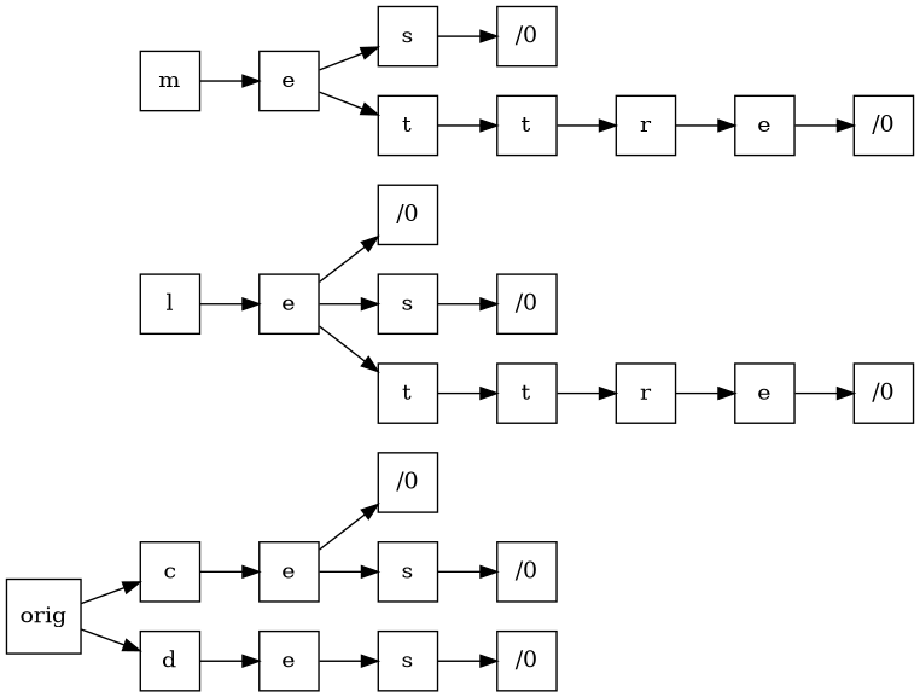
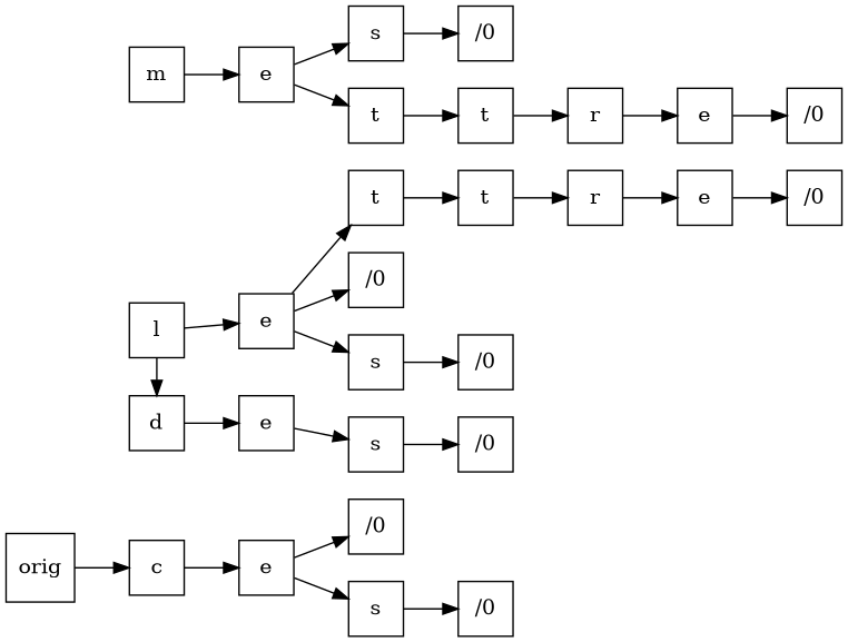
  digraph {
    rankdir=LR
    node [shape=square]
    n1 [label=c]
    n2 [label=d]
    n3 [label=l]
    n4 [label=m]
    n5 [label=s]
    n6 [label=t]
    n7 [label="/0"]
    n8 [label=s]
    n9 [label=t]
    n10 [label="/0"]
    n11 [label=s]
    n12 [label=e]
    n13 [label=e]
    n14 [label=e]
    n15 [label=e]
    n16 [label="/0"]
    n17 [label=t]
    n18 [label="/0"]
    n19 [label=t]
    n20 [label="/0"]
    n21 [label=orig]
    n22 [label=s]
    n23 [label=r]
    n24 [label=e]
    n25 [label="/0"]
    n26 [label=r]
    n27 [label=e]
    n28 [label="/0"]
    n29 [label="/0"]
    subgraph sub_1 {
      rank=same
      n1
      n2
    }
    subgraph sub_2 {
      rank=same
      n2
      n3
    }
    subgraph sub_3 {
      rank=same
      n3
      n4
    }
    subgraph sub_4 {
      rank=same
      n5
      n6
    }
    subgraph sub_5 {
      rank=same
      n7
      n8
    }
    subgraph sub_6 {
      rank=same
      n8
      n9
    }
    subgraph sub_7 {
      rank=same
      n10
      n11
    }
    n1 -> n12
    n2 -> n13
    n3 -> n14
    n4 -> n15
    n5 -> n16
    n6 -> n17
    n8 -> n18
    n9 -> n19
    n11 -> n20
    n12 -> n10
    n12 -> n11
    n13 -> n22
    n14 -> n7
    n14 -> n8
    n14 -> n9
    n15 -> n5
    n15 -> n6
    n17 -> n23
    n19 -> n26
    n21 -> n1
-   n21 -> n2
+   n3 -> n2
    n22 -> n29
    n23 -> n24
    n24 -> n25
    n26 -> n27
    n27 -> n28
  }
